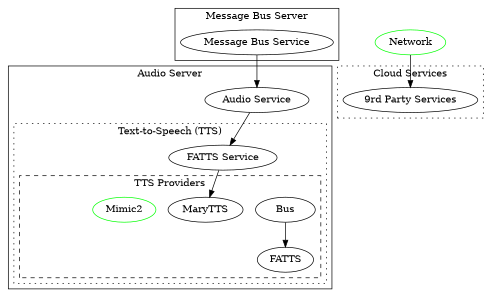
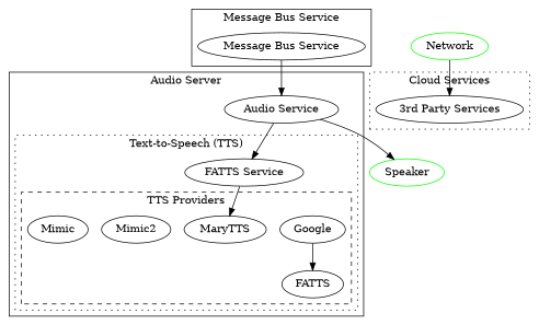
  digraph {
    compound=true
    FATTS
-   n2 [label=Bus]
+   n2 [label=Google]
    MaryTTS
-   Mimic2 [color=green]
+   Mimic2
+   Mimic
    n6 [label="FATTS Service"]
    n7 [label="Audio Service"]
    n8 [label="Message Bus Service"]
-   n9 [label="9rd Party Services"]
+   n9 [label="3rd Party Services"]
+   Speaker [color=green]
    Network [color=green]
    subgraph cluster_1 {
      label="Audio Server"
      n7
      subgraph cluster_2 {
        label="Text-to-Speech (TTS)"
        style=dotted
        n6
        subgraph cluster_3 {
          label="TTS Providers"
          style=dashed
          FATTS
          n2
          MaryTTS
          Mimic2
+         Mimic
        }
      }
    }
    subgraph cluster_4 {
-     label="Message Bus Server"
+     label="Message Bus Service"
      n8
    }
    subgraph cluster_5 {
      label="Cloud Services"
      style=dotted
      n9
    }
    n2 -> FATTS
    n6 -> MaryTTS
    n7 -> n6
+   n7 -> Speaker
    n8 -> n7
    Network -> n9
  }
